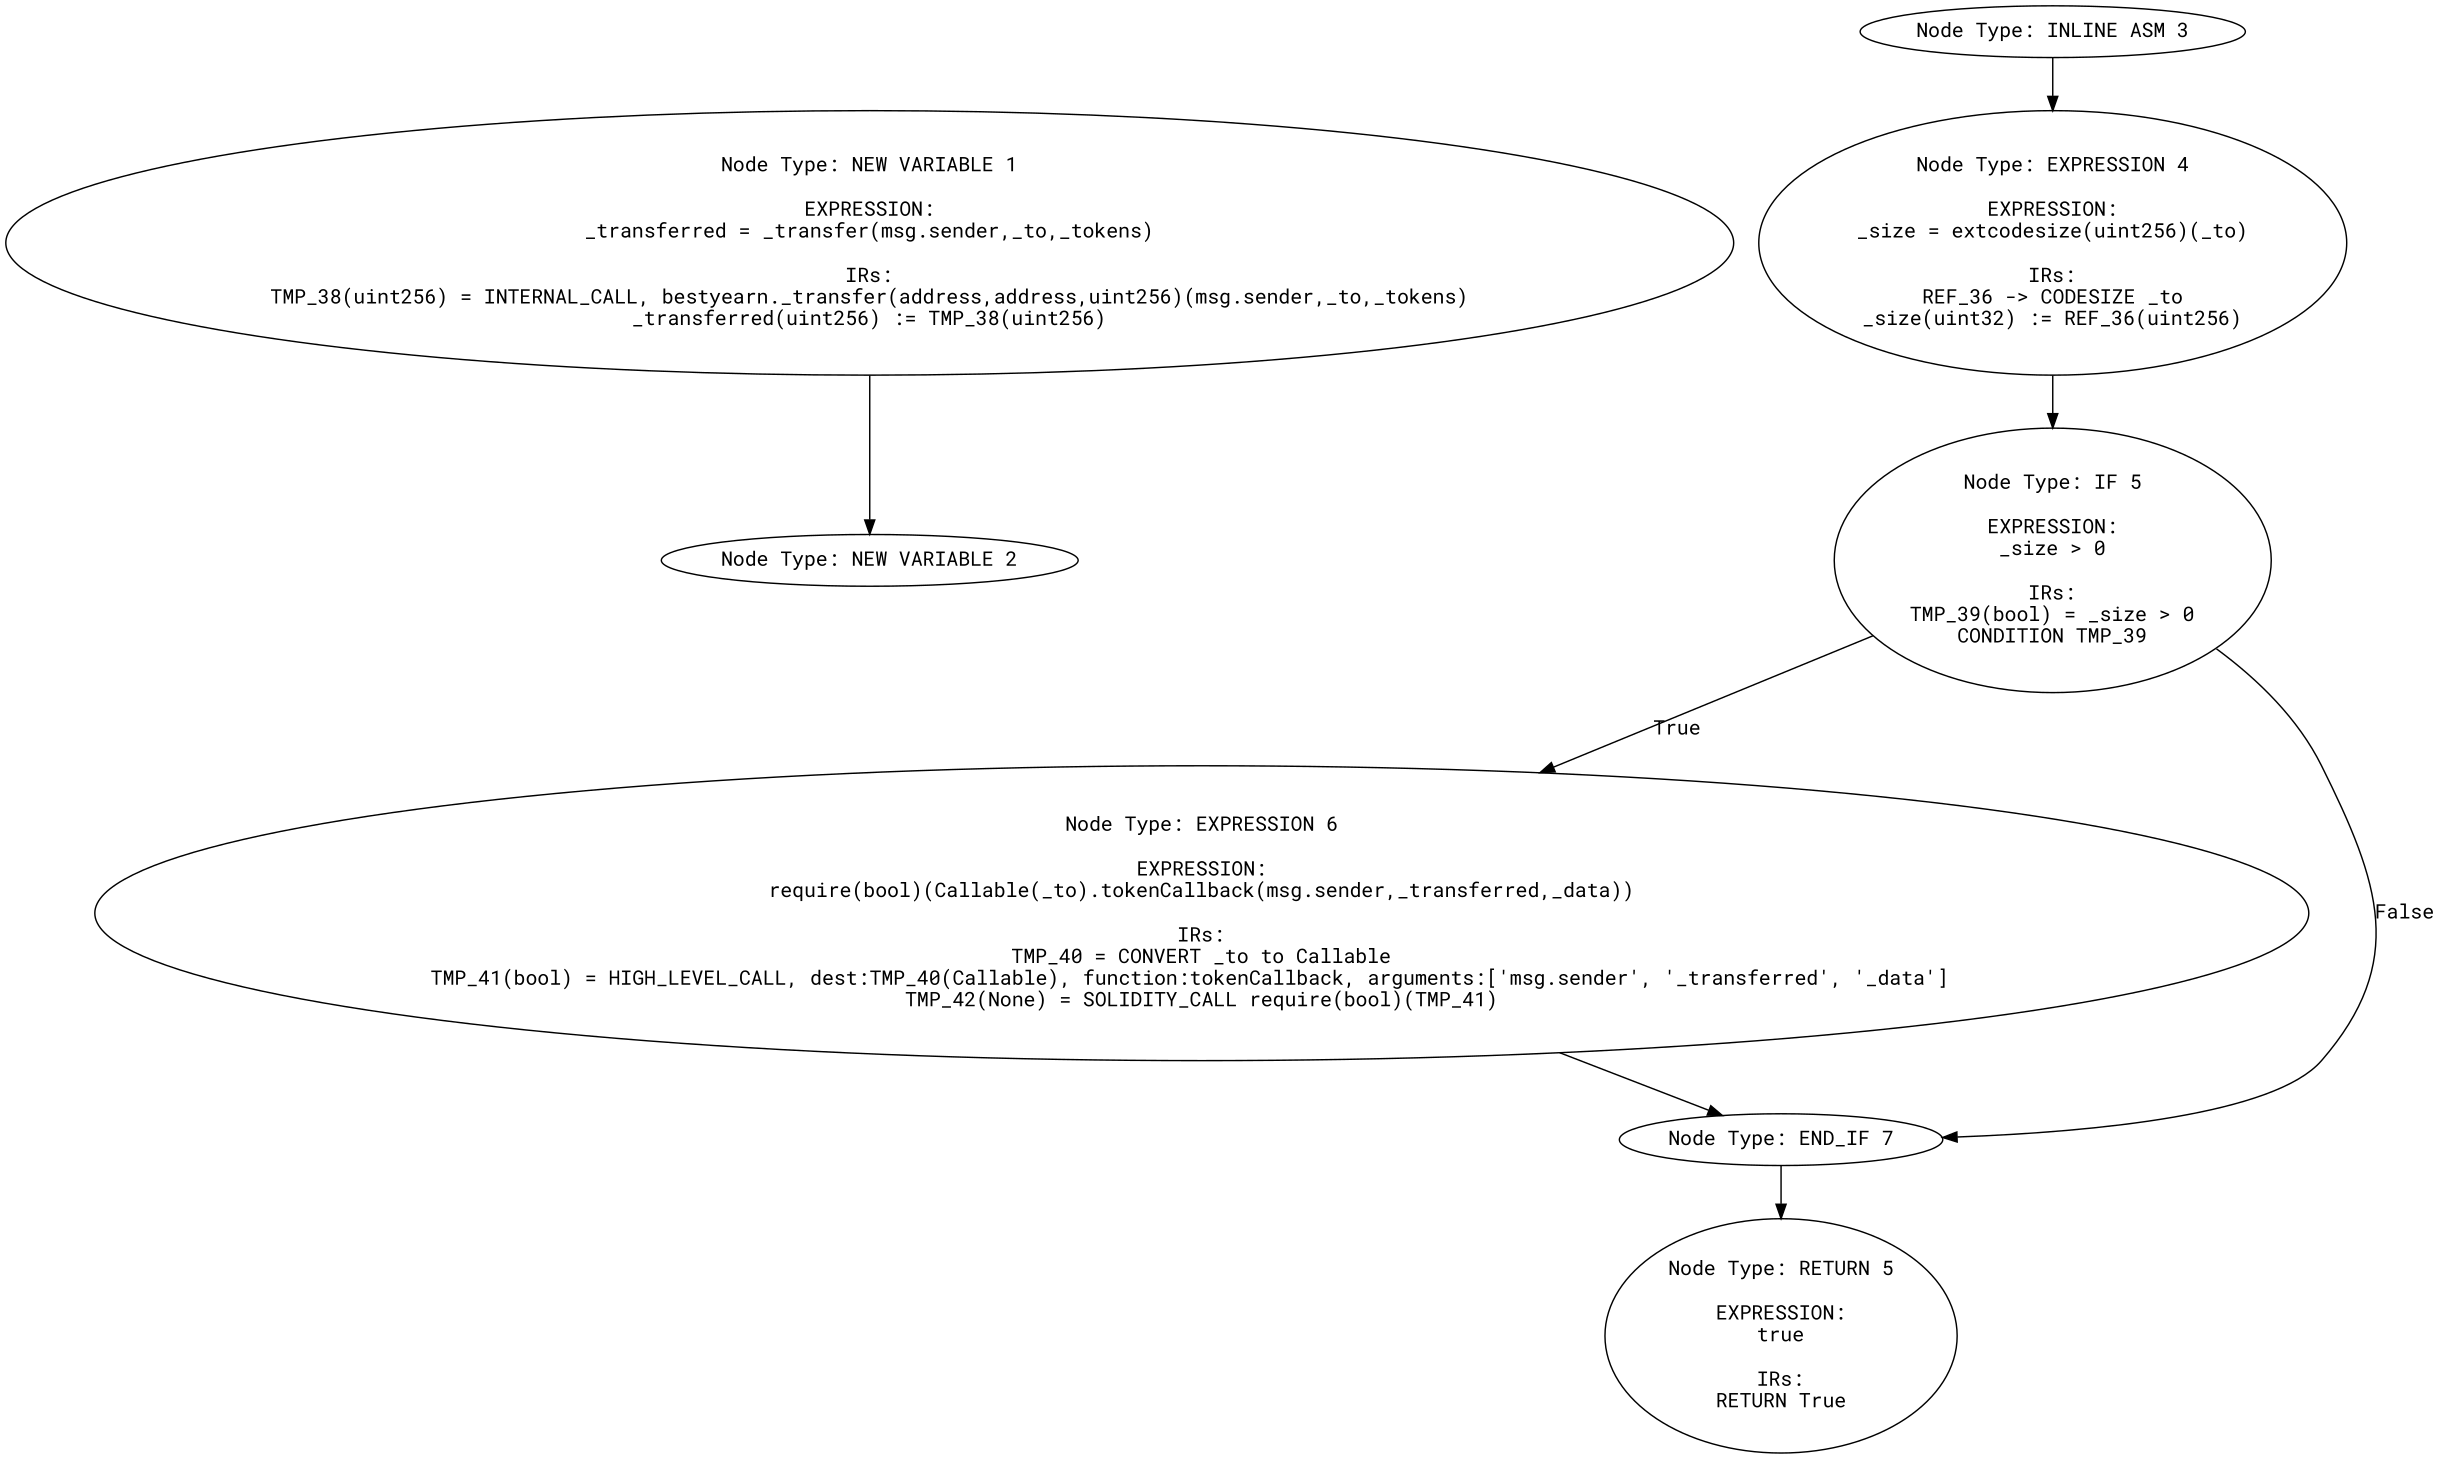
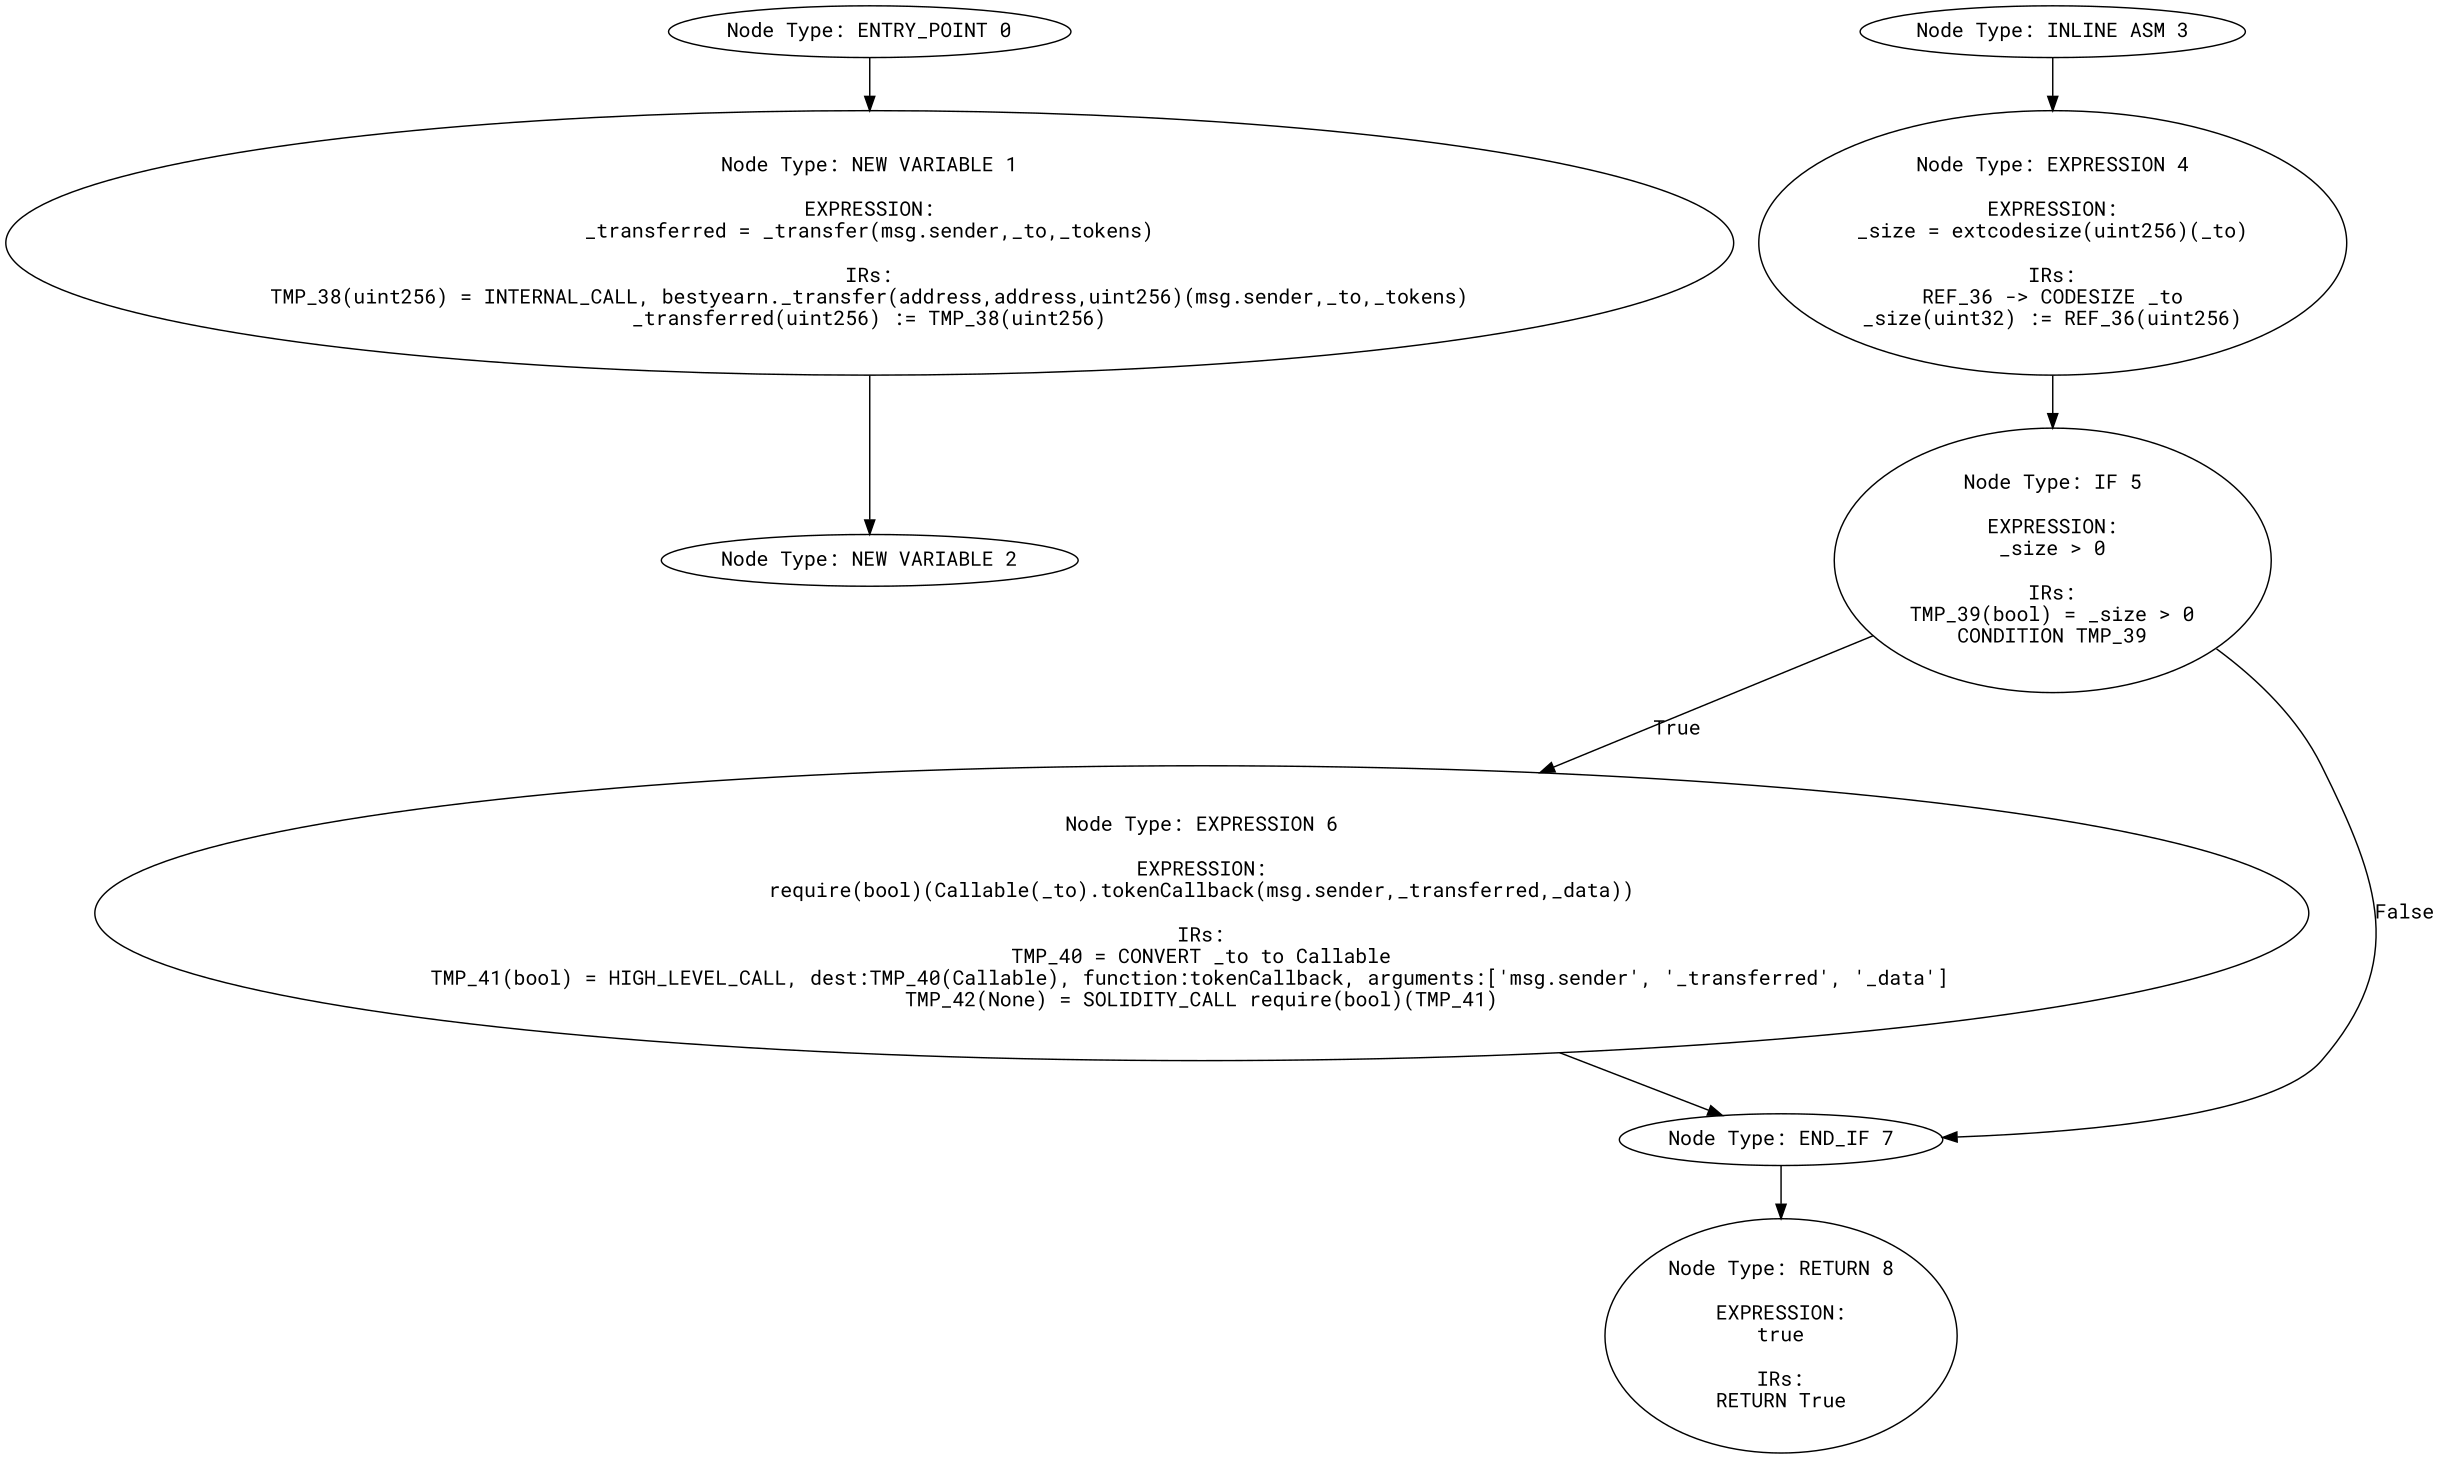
  digraph {
    fontname="Roboto Mono"
    node [fontname="Roboto Mono"]
    edge [fontname="Roboto Mono"]
+   n1 [label="Node Type: ENTRY_POINT 0\n"]
    n2 [label="Node Type: NEW VARIABLE 1\n\nEXPRESSION:\n_transferred = _transfer(msg.sender,_to,_tokens)\n\nIRs:\nTMP_38(uint256) = INTERNAL_CALL, bestyearn._transfer(address,address,uint256)(msg.sender,_to,_tokens)\n_transferred(uint256) := TMP_38(uint256)"]
    n3 [label="Node Type: NEW VARIABLE 2\n"]
    n4 [label="Node Type: INLINE ASM 3\n"]
    n5 [label="Node Type: EXPRESSION 4\n\nEXPRESSION:\n_size = extcodesize(uint256)(_to)\n\nIRs:\nREF_36 -> CODESIZE _to\n_size(uint32) := REF_36(uint256)"]
    n6 [label="Node Type: IF 5\n\nEXPRESSION:\n_size > 0\n\nIRs:\nTMP_39(bool) = _size > 0\nCONDITION TMP_39"]
    n7 [label="Node Type: EXPRESSION 6\n\nEXPRESSION:\nrequire(bool)(Callable(_to).tokenCallback(msg.sender,_transferred,_data))\n\nIRs:\nTMP_40 = CONVERT _to to Callable\nTMP_41(bool) = HIGH_LEVEL_CALL, dest:TMP_40(Callable), function:tokenCallback, arguments:['msg.sender', '_transferred', '_data']  \nTMP_42(None) = SOLIDITY_CALL require(bool)(TMP_41)"]
    n8 [label="Node Type: END_IF 7\n"]
-   n9 [label="Node Type: RETURN 5\n\nEXPRESSION:\ntrue\n\nIRs:\nRETURN True"]
+   n9 [label="Node Type: RETURN 8\n\nEXPRESSION:\ntrue\n\nIRs:\nRETURN True"]
+   n1 -> n2
    n2 -> n3
    n4 -> n5
    n5 -> n6
    n6 -> n7 [label=True]
    n6 -> n8 [label=False]
    n7 -> n8
    n8 -> n9
  }
